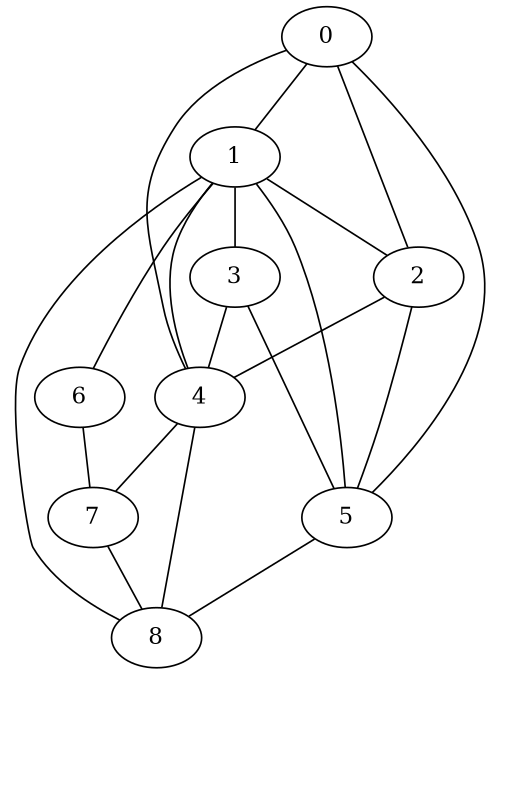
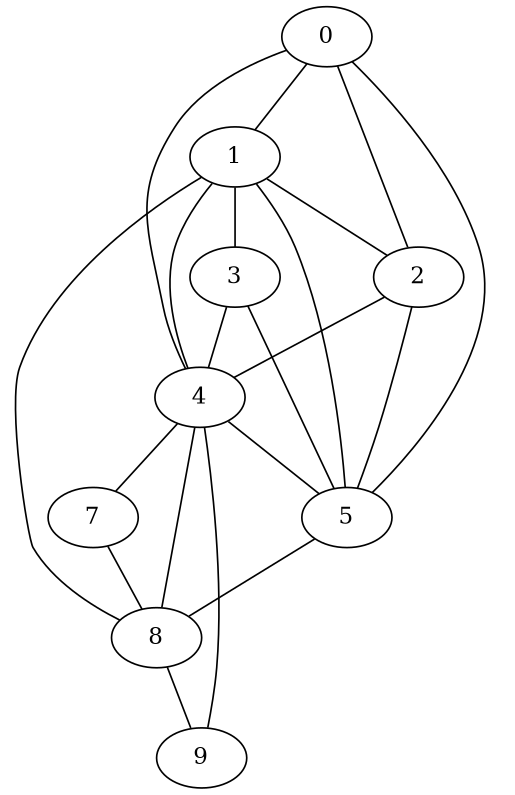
  graph {
    8
+   9
    0
    1
    2
    4
    5
-   6
    3
    7
+   8 -- 9
    0 -- 1
    0 -- 2
    0 -- 4
    0 -- 5
    1 -- 8
    1 -- 2
    1 -- 4
    1 -- 5
-   1 -- 6
    1 -- 3
    2 -- 4
    2 -- 5
    4 -- 8
+   4 -- 9
+   4 -- 5
    4 -- 7
    5 -- 8
-   6 -- 7
    3 -- 4
    3 -- 5
    7 -- 8
  }
